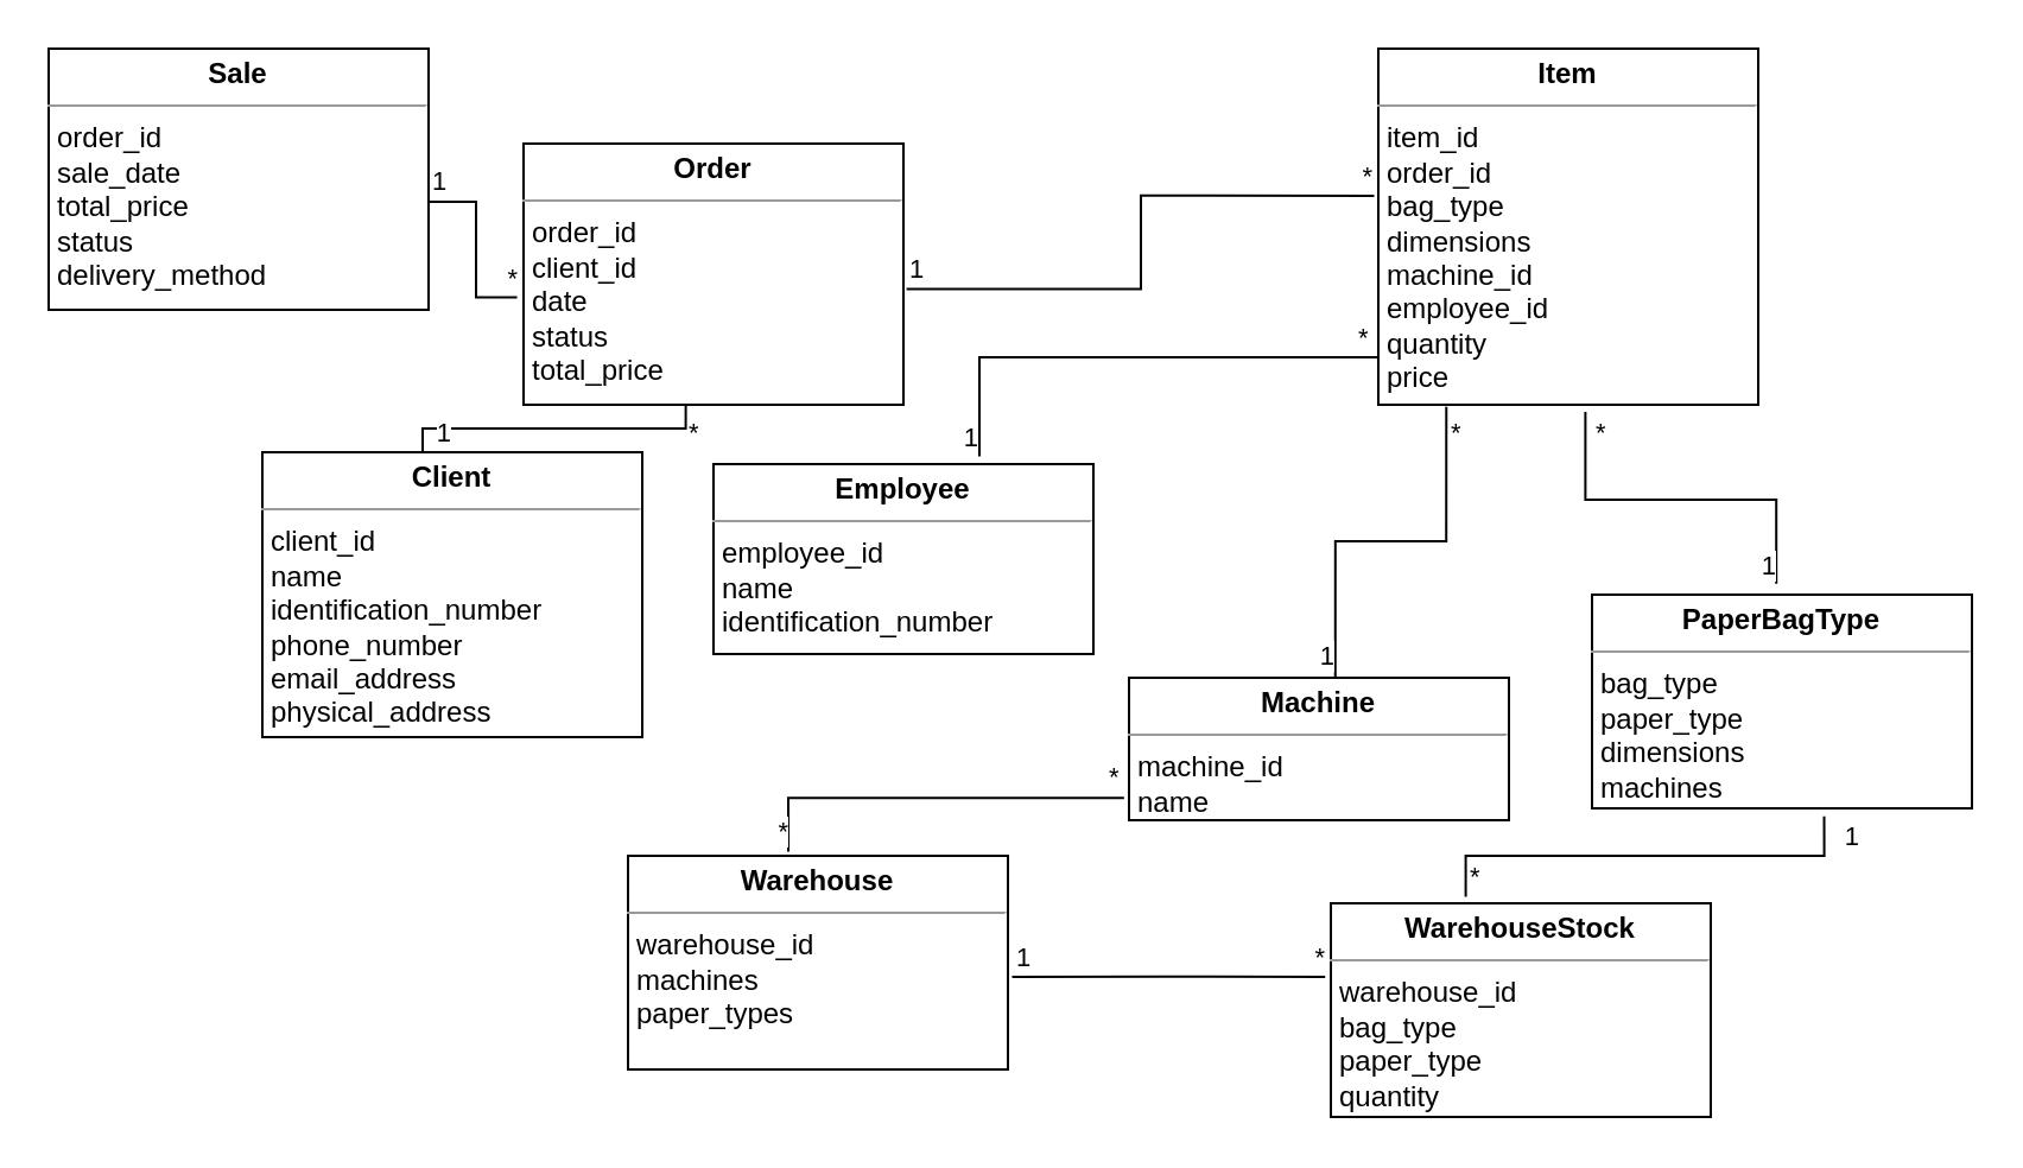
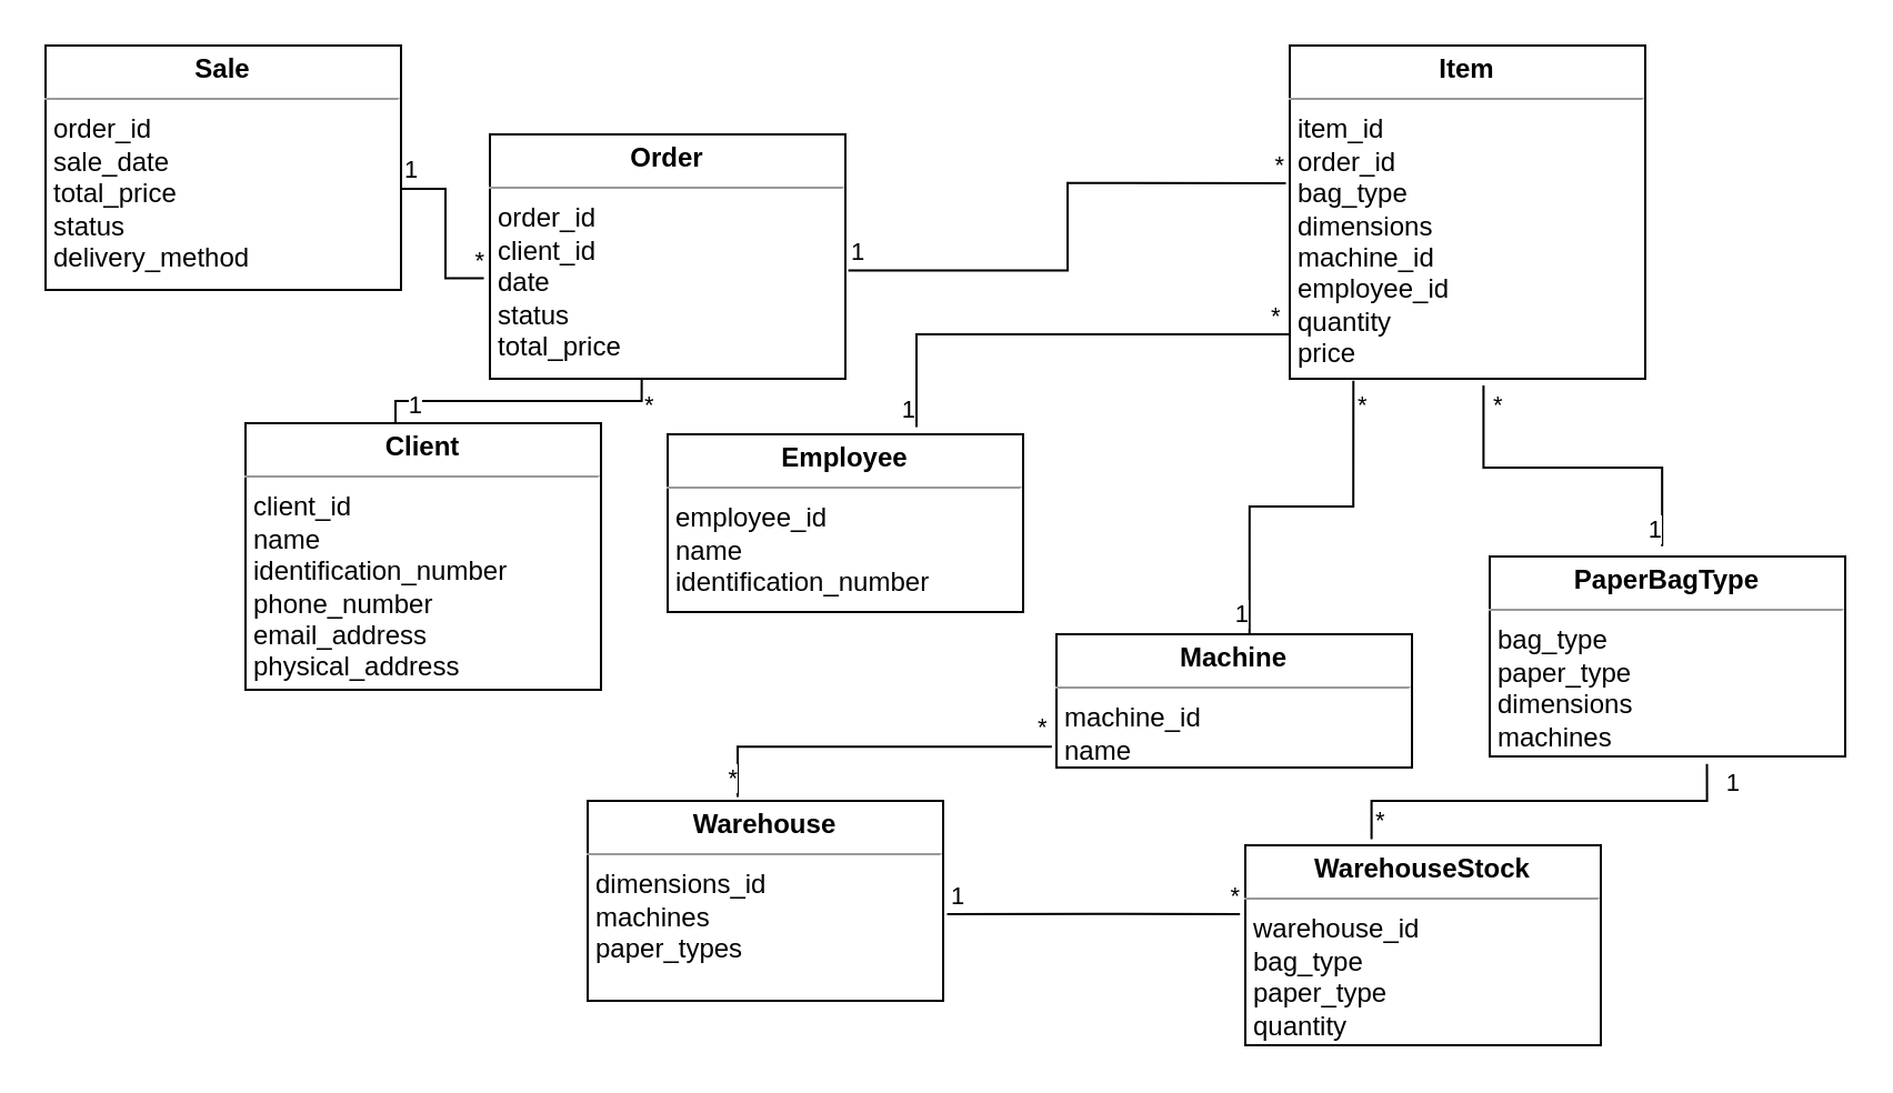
  <mxCell id="0" />
  <mxCell id="1" parent="0" />
  <mxCell id="2" value="&lt;p style=&quot;margin:0px;margin-top:4px;text-align:center;&quot;&gt;&lt;b&gt;Order&lt;/b&gt;&lt;/p&gt;&lt;hr size=&quot;1&quot;&gt;&lt;p style=&quot;margin:0px;margin-left:4px;&quot;&gt;order_id&lt;/p&gt;&lt;p style=&quot;margin:0px;margin-left:4px;&quot;&gt;client_id&lt;/p&gt;&lt;p style=&quot;margin:0px;margin-left:4px;&quot;&gt;date&lt;/p&gt;&lt;p style=&quot;margin:0px;margin-left:4px;&quot;&gt;status&lt;br&gt;&lt;/p&gt;&lt;p style=&quot;margin:0px;margin-left:4px;&quot;&gt;total_price&lt;/p&gt;&lt;p style=&quot;margin:0px;margin-left:4px;&quot;&gt;&lt;br&gt;&lt;/p&gt;" style="verticalAlign=top;align=left;overflow=fill;fontSize=12;fontFamily=Helvetica;html=1;whiteSpace=wrap;" parent="1" vertex="1"><mxGeometry x="220" y="60" width="160" height="110" as="geometry" /></mxCell>
  <mxCell id="3" value="&lt;p style=&quot;margin:0px;margin-top:4px;text-align:center;&quot;&gt;&lt;b&gt;Sale&lt;/b&gt;&lt;/p&gt;&lt;hr size=&quot;1&quot;&gt;&lt;p style=&quot;margin:0px;margin-left:4px;&quot;&gt;order_id&lt;/p&gt;&lt;p style=&quot;margin:0px;margin-left:4px;&quot;&gt;sale_date&lt;/p&gt;&lt;p style=&quot;margin:0px;margin-left:4px;&quot;&gt;total_price&lt;/p&gt;&lt;p style=&quot;margin:0px;margin-left:4px;&quot;&gt;status&lt;/p&gt;&lt;p style=&quot;margin:0px;margin-left:4px;&quot;&gt;delivery_method&lt;/p&gt;" style="verticalAlign=top;align=left;overflow=fill;fontSize=12;fontFamily=Helvetica;html=1;whiteSpace=wrap;" parent="1" vertex="1"><mxGeometry x="20" y="20" width="160" height="110" as="geometry" /></mxCell>
  <mxCell id="4" value="" style="endArrow=none;html=1;edgeStyle=orthogonalEdgeStyle;rounded=0;exitX=1;exitY=0.586;exitDx=0;exitDy=0;exitPerimeter=0;entryX=-0.017;entryY=0.589;entryDx=0;entryDy=0;entryPerimeter=0;" edge="1" parent="1" source="3" target="2"><mxGeometry relative="1" as="geometry"><mxPoint x="190" y="150" as="sourcePoint" /><mxPoint x="350" y="150" as="targetPoint" /></mxGeometry></mxCell>
  <mxCell id="5" value="1" style="edgeLabel;resizable=0;html=1;align=left;verticalAlign=bottom;" connectable="0" vertex="1" parent="4"><mxGeometry x="-1" relative="1" as="geometry" /></mxCell>
  <mxCell id="6" value="*" style="edgeLabel;resizable=0;html=1;align=right;verticalAlign=bottom;" connectable="0" vertex="1" parent="4"><mxGeometry x="1" relative="1" as="geometry" /></mxCell>
  <mxCell id="7" value="&lt;p style=&quot;margin:0px;margin-top:4px;text-align:center;&quot;&gt;&lt;b&gt;Item&lt;/b&gt;&lt;/p&gt;&lt;hr size=&quot;1&quot;&gt;&lt;p style=&quot;margin:0px;margin-left:4px;&quot;&gt;&lt;span style=&quot;background-color: initial;&quot;&gt;item_id&lt;/span&gt;&lt;/p&gt;&lt;p style=&quot;margin:0px;margin-left:4px;&quot;&gt;order_id&lt;/p&gt;&lt;p style=&quot;margin:0px;margin-left:4px;&quot;&gt;bag_type&lt;/p&gt;&lt;p style=&quot;margin:0px;margin-left:4px;&quot;&gt;dimensions&lt;/p&gt;&lt;p style=&quot;margin:0px;margin-left:4px;&quot;&gt;machine_id&lt;/p&gt;&lt;p style=&quot;margin:0px;margin-left:4px;&quot;&gt;employee_id&lt;/p&gt;&lt;p style=&quot;margin:0px;margin-left:4px;&quot;&gt;quantity&lt;/p&gt;&lt;p style=&quot;margin:0px;margin-left:4px;&quot;&gt;price&lt;/p&gt;&lt;p style=&quot;margin:0px;margin-left:4px;&quot;&gt;&lt;br&gt;&lt;/p&gt;" style="verticalAlign=top;align=left;overflow=fill;fontSize=12;fontFamily=Helvetica;html=1;whiteSpace=wrap;" vertex="1" parent="1"><mxGeometry x="580" y="20" width="160" height="150" as="geometry" /></mxCell>
  <mxCell id="8" value="" style="endArrow=none;html=1;edgeStyle=orthogonalEdgeStyle;rounded=0;exitX=1.008;exitY=0.557;exitDx=0;exitDy=0;exitPerimeter=0;entryX=-0.011;entryY=0.413;entryDx=0;entryDy=0;entryPerimeter=0;" edge="1" parent="1" source="2" target="7"><mxGeometry relative="1" as="geometry"><mxPoint x="470" y="220" as="sourcePoint" /><mxPoint x="550" y="80" as="targetPoint" /></mxGeometry></mxCell>
  <mxCell id="9" value="1" style="edgeLabel;resizable=0;html=1;align=left;verticalAlign=bottom;" connectable="0" vertex="1" parent="8"><mxGeometry x="-1" relative="1" as="geometry" /></mxCell>
  <mxCell id="10" value="*" style="edgeLabel;resizable=0;html=1;align=right;verticalAlign=bottom;" connectable="0" vertex="1" parent="8"><mxGeometry x="1" relative="1" as="geometry" /></mxCell>
  <mxCell id="11" value="&lt;p style=&quot;margin:0px;margin-top:4px;text-align:center;&quot;&gt;&lt;b&gt;Client&lt;/b&gt;&lt;/p&gt;&lt;hr size=&quot;1&quot;&gt;&lt;p style=&quot;margin:0px;margin-left:4px;&quot;&gt;client_id&lt;/p&gt;&lt;p style=&quot;margin:0px;margin-left:4px;&quot;&gt;name&lt;/p&gt;&lt;p style=&quot;margin:0px;margin-left:4px;&quot;&gt;identification_number&lt;/p&gt;&lt;p style=&quot;margin:0px;margin-left:4px;&quot;&gt;phone_number&lt;/p&gt;&lt;p style=&quot;margin:0px;margin-left:4px;&quot;&gt;email_address&lt;/p&gt;&lt;p style=&quot;margin:0px;margin-left:4px;&quot;&gt;physical_address&lt;/p&gt;&lt;p style=&quot;margin:0px;margin-left:4px;&quot;&gt;&lt;br&gt;&lt;/p&gt;" style="verticalAlign=top;align=left;overflow=fill;fontSize=12;fontFamily=Helvetica;html=1;whiteSpace=wrap;" vertex="1" parent="1"><mxGeometry x="110" y="190" width="160" height="120" as="geometry" /></mxCell>
  <mxCell id="12" value="&lt;p style=&quot;margin:0px;margin-top:4px;text-align:center;&quot;&gt;&lt;b&gt;Employee&lt;/b&gt;&lt;/p&gt;&lt;hr size=&quot;1&quot;&gt;&lt;p style=&quot;margin:0px;margin-left:4px;&quot;&gt;employee_id&lt;/p&gt;&lt;p style=&quot;margin:0px;margin-left:4px;&quot;&gt;name&lt;/p&gt;&lt;p style=&quot;margin:0px;margin-left:4px;&quot;&gt;identification_number&lt;/p&gt;&lt;p style=&quot;margin:0px;margin-left:4px;&quot;&gt;&lt;br&gt;&lt;/p&gt;" style="verticalAlign=top;align=left;overflow=fill;fontSize=12;fontFamily=Helvetica;html=1;whiteSpace=wrap;" vertex="1" parent="1"><mxGeometry x="300" y="195" width="160" height="80" as="geometry" /></mxCell>
  <mxCell id="13" value="&lt;p style=&quot;margin:0px;margin-top:4px;text-align:center;&quot;&gt;&lt;b&gt;Machine&lt;/b&gt;&lt;/p&gt;&lt;hr size=&quot;1&quot;&gt;&lt;p style=&quot;margin:0px;margin-left:4px;&quot;&gt;machine_id&lt;/p&gt;&lt;p style=&quot;margin:0px;margin-left:4px;&quot;&gt;name&lt;/p&gt;&lt;p style=&quot;margin:0px;margin-left:4px;&quot;&gt;&lt;br&gt;&lt;/p&gt;" style="verticalAlign=top;align=left;overflow=fill;fontSize=12;fontFamily=Helvetica;html=1;whiteSpace=wrap;" vertex="1" parent="1"><mxGeometry x="475" y="285" width="160" height="60" as="geometry" /></mxCell>
  <mxCell id="14" value="&lt;p style=&quot;margin:0px;margin-top:4px;text-align:center;&quot;&gt;&lt;b&gt;PaperBagType&lt;/b&gt;&lt;/p&gt;&lt;hr size=&quot;1&quot;&gt;&lt;p style=&quot;margin:0px;margin-left:4px;&quot;&gt;bag_type&lt;/p&gt;&lt;p style=&quot;margin:0px;margin-left:4px;&quot;&gt;paper_type&lt;/p&gt;&lt;p style=&quot;margin:0px;margin-left:4px;&quot;&gt;dimensions&lt;/p&gt;&lt;p style=&quot;margin:0px;margin-left:4px;&quot;&gt;machines&lt;/p&gt;&lt;p style=&quot;margin:0px;margin-left:4px;&quot;&gt;&lt;br&gt;&lt;/p&gt;" style="verticalAlign=top;align=left;overflow=fill;fontSize=12;fontFamily=Helvetica;html=1;whiteSpace=wrap;" vertex="1" parent="1"><mxGeometry x="670" y="250" width="160" height="90" as="geometry" /></mxCell>
  <mxCell id="15" value="&lt;p style=&quot;margin:0px;margin-top:4px;text-align:center;&quot;&gt;&lt;b&gt;WarehouseStock&lt;/b&gt;&lt;/p&gt;&lt;hr size=&quot;1&quot;&gt;&lt;p style=&quot;margin:0px;margin-left:4px;&quot;&gt;warehouse_id&lt;/p&gt;&lt;p style=&quot;margin:0px;margin-left:4px;&quot;&gt;bag_type&lt;/p&gt;&lt;p style=&quot;margin:0px;margin-left:4px;&quot;&gt;paper_type&lt;/p&gt;&lt;p style=&quot;margin:0px;margin-left:4px;&quot;&gt;quantity&lt;/p&gt;&lt;p style=&quot;margin:0px;margin-left:4px;&quot;&gt;&lt;br&gt;&lt;/p&gt;" style="verticalAlign=top;align=left;overflow=fill;fontSize=12;fontFamily=Helvetica;html=1;whiteSpace=wrap;" vertex="1" parent="1"><mxGeometry x="560" y="380" width="160" height="90" as="geometry" /></mxCell>
- <mxCell id="16" value="&lt;p style=&quot;margin:0px;margin-top:4px;text-align:center;&quot;&gt;&lt;b&gt;Warehouse&lt;/b&gt;&lt;/p&gt;&lt;hr size=&quot;1&quot;&gt;&lt;p style=&quot;margin:0px;margin-left:4px;&quot;&gt;warehouse_id&lt;/p&gt;&lt;p style=&quot;margin:0px;margin-left:4px;&quot;&gt;machines&lt;/p&gt;&lt;p style=&quot;margin:0px;margin-left:4px;&quot;&gt;paper_types&lt;/p&gt;&lt;p style=&quot;margin:0px;margin-left:4px;&quot;&gt;&lt;br&gt;&lt;/p&gt;" style="verticalAlign=top;align=left;overflow=fill;fontSize=12;fontFamily=Helvetica;html=1;whiteSpace=wrap;" vertex="1" parent="1"><mxGeometry x="264" y="360" width="160" height="90" as="geometry" /></mxCell>
+ <mxCell id="16" value="&lt;p style=&quot;margin:0px;margin-top:4px;text-align:center;&quot;&gt;&lt;b&gt;Warehouse&lt;/b&gt;&lt;/p&gt;&lt;hr size=&quot;1&quot;&gt;&lt;p style=&quot;margin:0px;margin-left:4px;&quot;&gt;dimensions_id&lt;/p&gt;&lt;p style=&quot;margin:0px;margin-left:4px;&quot;&gt;machines&lt;/p&gt;&lt;p style=&quot;margin:0px;margin-left:4px;&quot;&gt;paper_types&lt;/p&gt;&lt;p style=&quot;margin:0px;margin-left:4px;&quot;&gt;&lt;br&gt;&lt;/p&gt;" style="verticalAlign=top;align=left;overflow=fill;fontSize=12;fontFamily=Helvetica;html=1;whiteSpace=wrap;" vertex="1" parent="1"><mxGeometry x="264" y="360" width="160" height="90" as="geometry" /></mxCell>
  <mxCell id="17" value="" style="endArrow=none;html=1;edgeStyle=orthogonalEdgeStyle;rounded=0;exitX=0.427;exitY=0.996;exitDx=0;exitDy=0;exitPerimeter=0;entryX=0.422;entryY=-0.003;entryDx=0;entryDy=0;entryPerimeter=0;" edge="1" parent="1" source="2" target="11"><mxGeometry relative="1" as="geometry"><mxPoint x="410" y="250" as="sourcePoint" /><mxPoint x="570" y="250" as="targetPoint" /></mxGeometry></mxCell>
  <mxCell id="18" value="*" style="edgeLabel;resizable=0;html=1;align=left;verticalAlign=bottom;" connectable="0" vertex="1" parent="17"><mxGeometry x="-1" relative="1" as="geometry"><mxPoint y="20" as="offset" /></mxGeometry></mxCell>
  <mxCell id="19" value="1" style="edgeLabel;resizable=0;html=1;align=right;verticalAlign=bottom;" connectable="0" vertex="1" parent="17"><mxGeometry x="1" relative="1" as="geometry"><mxPoint x="12" as="offset" /></mxGeometry></mxCell>
  <mxCell id="20" value="" style="endArrow=none;html=1;edgeStyle=orthogonalEdgeStyle;rounded=0;exitX=0.545;exitY=1.02;exitDx=0;exitDy=0;exitPerimeter=0;entryX=0.485;entryY=-0.051;entryDx=0;entryDy=0;entryPerimeter=0;" edge="1" parent="1" source="7" target="14"><mxGeometry relative="1" as="geometry"><mxPoint x="410" y="250" as="sourcePoint" /><mxPoint x="570" y="250" as="targetPoint" /></mxGeometry></mxCell>
  <mxCell id="21" value="*" style="edgeLabel;resizable=0;html=1;align=left;verticalAlign=bottom;" connectable="0" vertex="1" parent="20"><mxGeometry x="-1" relative="1" as="geometry"><mxPoint x="3" y="17" as="offset" /></mxGeometry></mxCell>
  <mxCell id="22" value="1" style="edgeLabel;resizable=0;html=1;align=right;verticalAlign=bottom;" connectable="0" vertex="1" parent="20"><mxGeometry x="1" relative="1" as="geometry" /></mxCell>
  <mxCell id="23" value="" style="endArrow=none;html=1;edgeStyle=orthogonalEdgeStyle;rounded=0;exitX=0.179;exitY=1.006;exitDx=0;exitDy=0;exitPerimeter=0;entryX=0.543;entryY=-0.007;entryDx=0;entryDy=0;entryPerimeter=0;" edge="1" parent="1" source="7" target="13"><mxGeometry relative="1" as="geometry"><mxPoint x="410" y="250" as="sourcePoint" /><mxPoint x="570" y="250" as="targetPoint" /></mxGeometry></mxCell>
  <mxCell id="24" value="*" style="edgeLabel;resizable=0;html=1;align=left;verticalAlign=bottom;" connectable="0" vertex="1" parent="23"><mxGeometry x="-1" relative="1" as="geometry"><mxPoint y="19" as="offset" /></mxGeometry></mxCell>
  <mxCell id="25" value="1" style="edgeLabel;resizable=0;html=1;align=right;verticalAlign=bottom;" connectable="0" vertex="1" parent="23"><mxGeometry x="1" relative="1" as="geometry" /></mxCell>
  <mxCell id="26" value="" style="endArrow=none;html=1;edgeStyle=orthogonalEdgeStyle;rounded=0;entryX=0.7;entryY=-0.04;entryDx=0;entryDy=0;entryPerimeter=0;" edge="1" parent="1" source="7" target="12"><mxGeometry relative="1" as="geometry"><mxPoint x="410" y="250" as="sourcePoint" /><mxPoint x="570" y="250" as="targetPoint" /><Array as="points"><mxPoint x="412" y="150" /></Array></mxGeometry></mxCell>
  <mxCell id="27" value="*" style="edgeLabel;resizable=0;html=1;align=left;verticalAlign=bottom;" connectable="0" vertex="1" parent="26"><mxGeometry x="-1" relative="1" as="geometry"><mxPoint x="-10" as="offset" /></mxGeometry></mxCell>
  <mxCell id="28" value="1" style="edgeLabel;resizable=0;html=1;align=right;verticalAlign=bottom;" connectable="0" vertex="1" parent="26"><mxGeometry x="1" relative="1" as="geometry" /></mxCell>
  <mxCell id="29" value="" style="endArrow=none;html=1;edgeStyle=orthogonalEdgeStyle;rounded=0;exitX=-0.013;exitY=0.844;exitDx=0;exitDy=0;exitPerimeter=0;entryX=0.422;entryY=-0.02;entryDx=0;entryDy=0;entryPerimeter=0;" edge="1" parent="1" source="13" target="16"><mxGeometry relative="1" as="geometry"><mxPoint x="620" y="370" as="sourcePoint" /><mxPoint x="780" y="370" as="targetPoint" /></mxGeometry></mxCell>
  <mxCell id="30" value="*" style="edgeLabel;resizable=0;html=1;align=left;verticalAlign=bottom;" connectable="0" vertex="1" parent="29"><mxGeometry x="-1" relative="1" as="geometry"><mxPoint x="-8" y="-1" as="offset" /></mxGeometry></mxCell>
  <mxCell id="31" value="*" style="edgeLabel;resizable=0;html=1;align=right;verticalAlign=bottom;" connectable="0" vertex="1" parent="29"><mxGeometry x="1" relative="1" as="geometry" /></mxCell>
  <mxCell id="32" value="" style="endArrow=none;html=1;edgeStyle=orthogonalEdgeStyle;rounded=0;exitX=1.011;exitY=0.566;exitDx=0;exitDy=0;exitPerimeter=0;entryX=-0.015;entryY=0.344;entryDx=0;entryDy=0;entryPerimeter=0;" edge="1" parent="1" source="16" target="15"><mxGeometry relative="1" as="geometry"><mxPoint x="440" y="410" as="sourcePoint" /><mxPoint x="550" y="405" as="targetPoint" /></mxGeometry></mxCell>
  <mxCell id="33" value="1" style="edgeLabel;resizable=0;html=1;align=left;verticalAlign=bottom;" connectable="0" vertex="1" parent="32"><mxGeometry x="-1" relative="1" as="geometry" /></mxCell>
  <mxCell id="34" value="*" style="edgeLabel;resizable=0;html=1;align=right;verticalAlign=bottom;" connectable="0" vertex="1" parent="32"><mxGeometry x="1" relative="1" as="geometry" /></mxCell>
  <mxCell id="35" value="" style="endArrow=none;html=1;edgeStyle=orthogonalEdgeStyle;rounded=0;entryX=0.611;entryY=1.038;entryDx=0;entryDy=0;entryPerimeter=0;exitX=0.355;exitY=-0.031;exitDx=0;exitDy=0;exitPerimeter=0;" edge="1" parent="1" source="15" target="14"><mxGeometry relative="1" as="geometry"><mxPoint x="420" y="350" as="sourcePoint" /><mxPoint x="580" y="350" as="targetPoint" /></mxGeometry></mxCell>
  <mxCell id="36" value="*" style="edgeLabel;resizable=0;html=1;align=left;verticalAlign=bottom;" connectable="0" vertex="1" parent="35"><mxGeometry x="-1" relative="1" as="geometry" /></mxCell>
  <mxCell id="37" value="1" style="edgeLabel;resizable=0;html=1;align=right;verticalAlign=bottom;" connectable="0" vertex="1" parent="35"><mxGeometry x="1" relative="1" as="geometry"><mxPoint x="15" y="17" as="offset" /></mxGeometry></mxCell>
